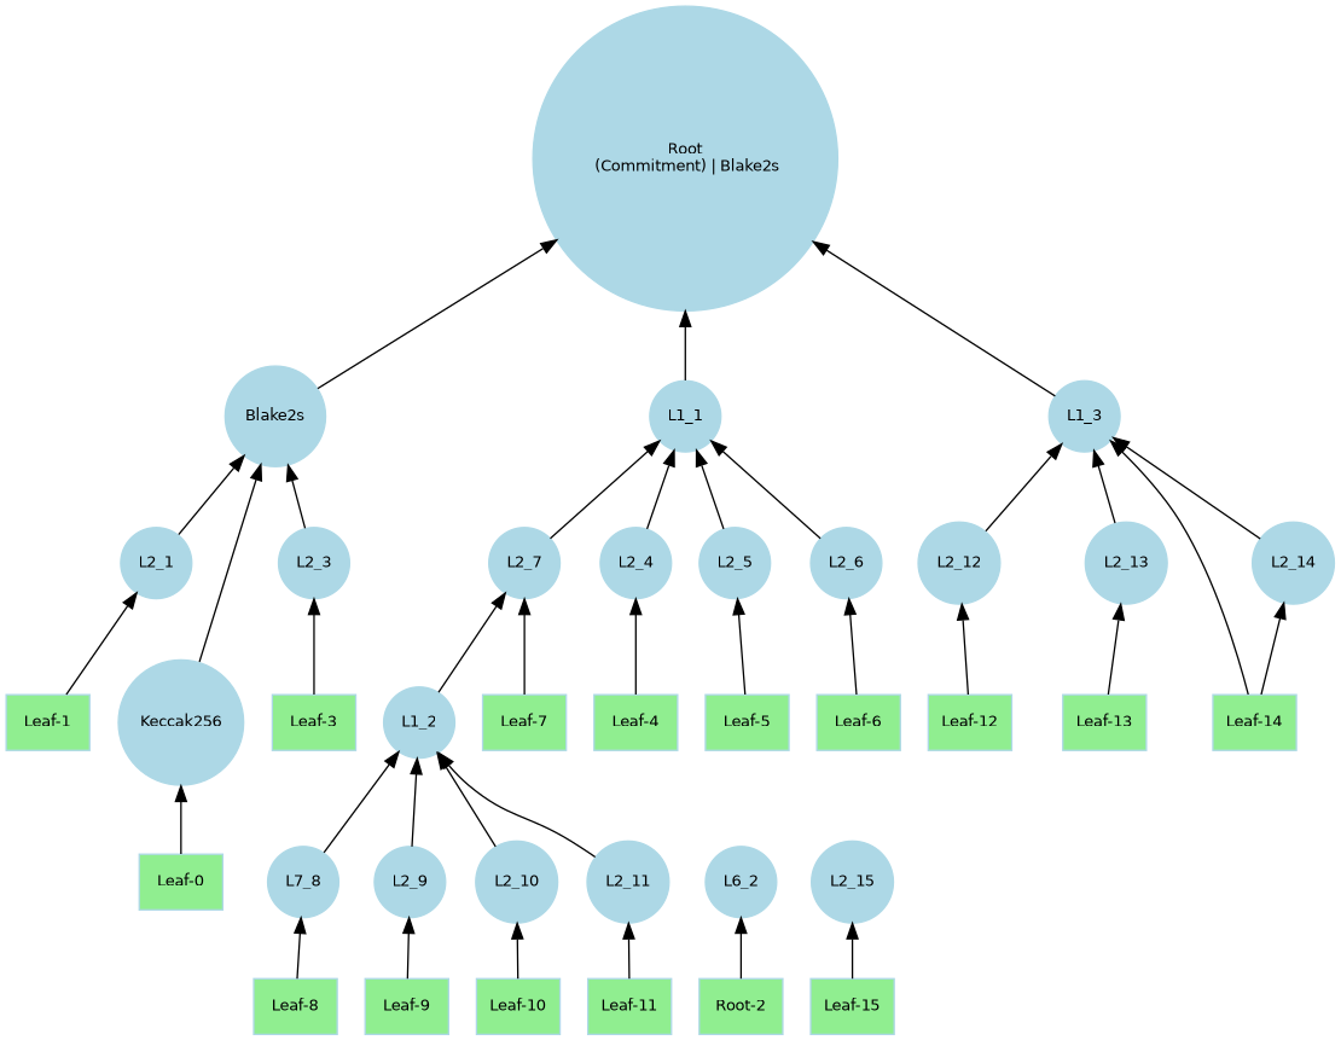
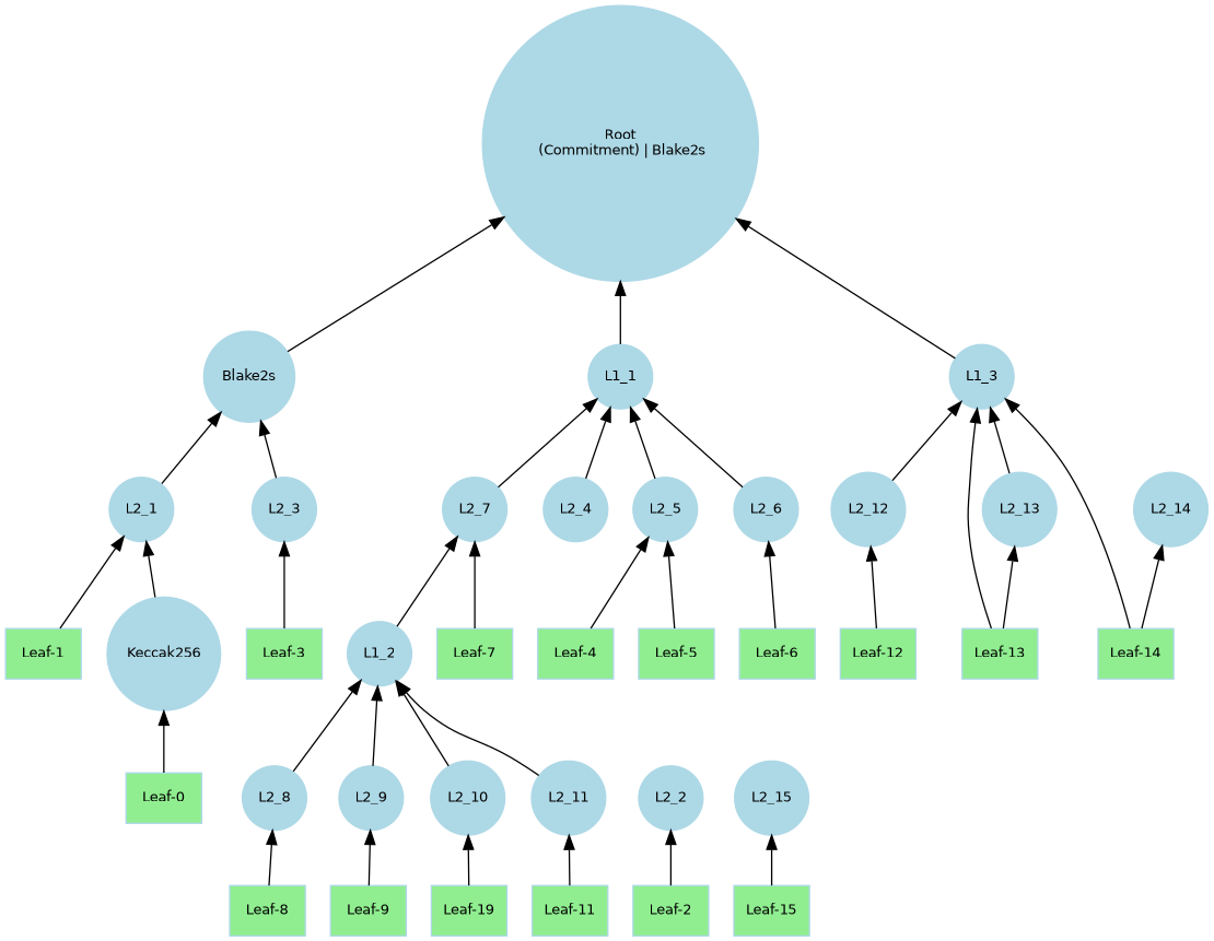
  digraph {
    fontname="DejaVu Sans"
    rankdir=BT
    node [color=lightblue fontname="DejaVu Sans" fontsize=10 shape=circle style=filled]
    edge [fontname="DejaVu Sans"]
    n1 [label="Root\n (Commitment) | Blake2s"]
    n2 [label=Blake2s]
    L1_1
    L1_2
    L2_7
    L1_3
    n7 [label=Keccak256]
    L2_1
    L2_3
    L2_4
    L2_5
    L2_6
-   L2_8 [label=L7_8]
+   L2_8
    L2_9
    L2_10
    L2_11
    L2_12
    L2_13
    L2_14
    n20 [fillcolor=lightgreen label="Leaf-0" shape=rect]
    n21 [fillcolor=lightgreen label="Leaf-1" shape=rect]
-   n22 [fillcolor=lightgreen label="Root-2" shape=rect]
-   L2_2 [label=L6_2]
+   n22 [fillcolor=lightgreen label="Leaf-2" shape=rect]
+   L2_2
    n24 [fillcolor=lightgreen label="Leaf-3" shape=rect]
    n25 [fillcolor=lightgreen label="Leaf-4" shape=rect]
    n26 [fillcolor=lightgreen label="Leaf-5" shape=rect]
    n27 [fillcolor=lightgreen label="Leaf-6" shape=rect]
    n28 [fillcolor=lightgreen label="Leaf-7" shape=rect]
    n29 [fillcolor=lightgreen label="Leaf-8" shape=rect]
    n30 [fillcolor=lightgreen label="Leaf-9" shape=rect]
-   n31 [fillcolor=lightgreen label="Leaf-10" shape=rect]
+   n31 [fillcolor=lightgreen label="Leaf-19" shape=rect]
    n32 [fillcolor=lightgreen label="Leaf-11" shape=rect]
    n33 [fillcolor=lightgreen label="Leaf-12" shape=rect]
    n34 [fillcolor=lightgreen label="Leaf-13" shape=rect]
    n35 [fillcolor=lightgreen label="Leaf-14" shape=rect]
    n36 [fillcolor=lightgreen label="Leaf-15" shape=rect]
    L2_15
    n2 -> n1
    L1_1 -> n1
    L1_2 -> L2_7
    L2_7 -> L1_1
    L1_3 -> n1
-   n7 -> n2
+   n7 -> L2_1
    L2_1 -> n2
    L2_3 -> n2
    L2_4 -> L1_1
    L2_5 -> L1_1
    L2_6 -> L1_1
    L2_8 -> L1_2
    L2_9 -> L1_2
    L2_10 -> L1_2
    L2_11 -> L1_2
    L2_12 -> L1_3
    L2_13 -> L1_3
-   L2_14 -> L1_3
+   n34 -> L1_3
    n20 -> n7
    n21 -> L2_1
    n22 -> L2_2
    n24 -> L2_3
-   n25 -> L2_4
+   n25 -> L2_5
    n26 -> L2_5
    n27 -> L2_6
    n28 -> L2_7
    n29 -> L2_8
    n30 -> L2_9
    n31 -> L2_10
    n32 -> L2_11
    n33 -> L2_12
    n34 -> L2_13
    n35 -> L1_3
    n35 -> L2_14
    n36 -> L2_15
  }
